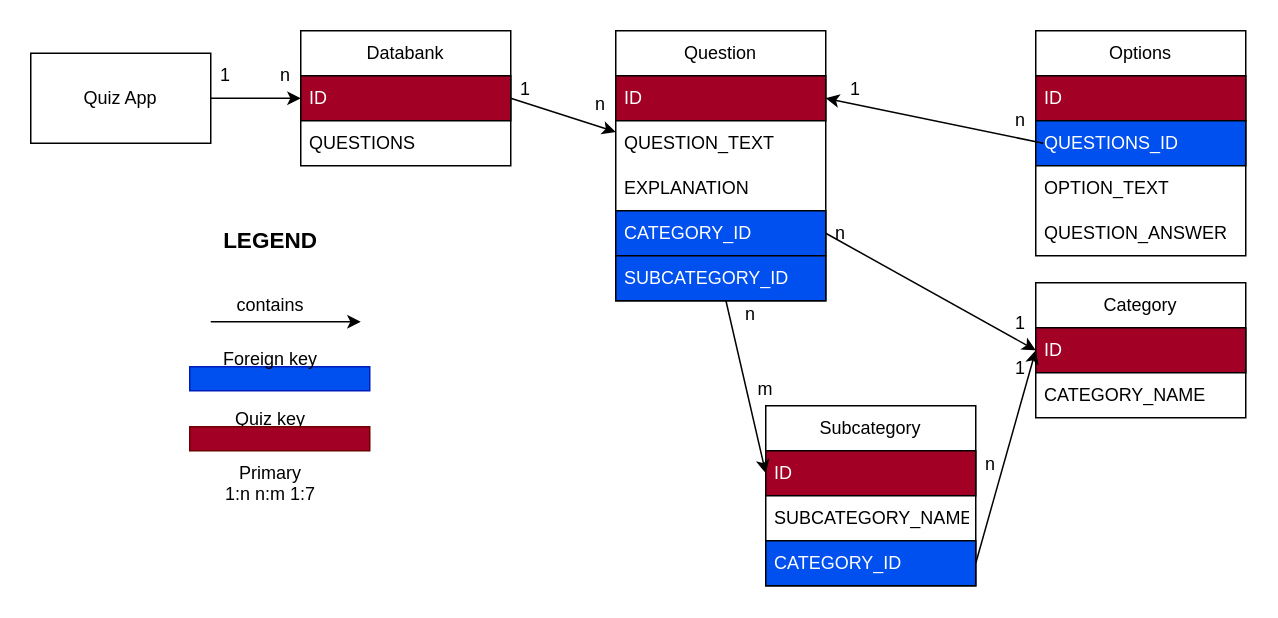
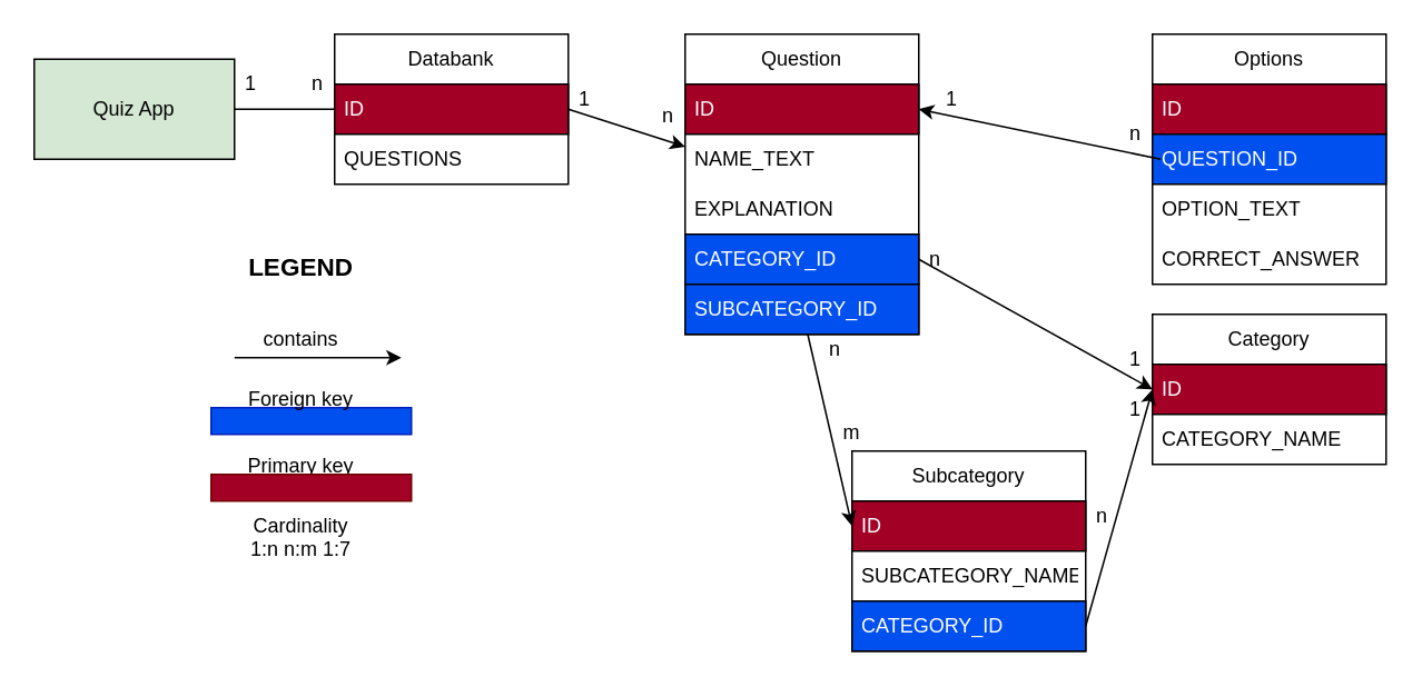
  <mxCell id="0" />
  <mxCell id="1" parent="0" />
  <mxCell id="2" value="Question" style="swimlane;fontStyle=0;childLayout=stackLayout;horizontal=1;startSize=30;horizontalStack=0;resizeParent=1;resizeParentMax=0;resizeLast=0;collapsible=1;marginBottom=0;whiteSpace=wrap;html=1;" parent="1" vertex="1"><mxGeometry x="410" y="20" width="140" height="180" as="geometry" /></mxCell>
  <mxCell id="3" value="ID" style="text;strokeColor=default;fillColor=#a20025;align=left;verticalAlign=middle;spacingLeft=4;spacingRight=4;overflow=hidden;points=[[0,0.5],[1,0.5]];portConstraint=eastwest;rotatable=0;whiteSpace=wrap;html=1;fontColor=#ffffff;" parent="2" vertex="1"><mxGeometry y="30" width="140" height="30" as="geometry" /></mxCell>
- <mxCell id="4" value="QUESTION_TEXT" style="text;strokeColor=none;fillColor=none;align=left;verticalAlign=middle;spacingLeft=4;spacingRight=4;overflow=hidden;points=[[0,0.5],[1,0.5]];portConstraint=eastwest;rotatable=0;whiteSpace=wrap;html=1;" parent="2" vertex="1"><mxGeometry y="60" width="140" height="30" as="geometry" /></mxCell>
+ <mxCell id="4" value="NAME_TEXT" style="text;strokeColor=none;fillColor=none;align=left;verticalAlign=middle;spacingLeft=4;spacingRight=4;overflow=hidden;points=[[0,0.5],[1,0.5]];portConstraint=eastwest;rotatable=0;whiteSpace=wrap;html=1;" parent="2" vertex="1"><mxGeometry y="60" width="140" height="30" as="geometry" /></mxCell>
  <mxCell id="5" value="EXPLANATION" style="text;strokeColor=none;fillColor=none;align=left;verticalAlign=middle;spacingLeft=4;spacingRight=4;overflow=hidden;points=[[0,0.5],[1,0.5]];portConstraint=eastwest;rotatable=0;whiteSpace=wrap;html=1;" parent="2" vertex="1"><mxGeometry y="90" width="140" height="30" as="geometry" /></mxCell>
  <mxCell id="6" value="CATEGORY_ID" style="text;strokeColor=default;fillColor=#0050ef;align=left;verticalAlign=middle;spacingLeft=4;spacingRight=4;overflow=hidden;points=[[0,0.5],[1,0.5]];portConstraint=eastwest;rotatable=0;whiteSpace=wrap;html=1;fontColor=#ffffff;gradientColor=none;" parent="2" vertex="1"><mxGeometry y="120" width="140" height="30" as="geometry" /></mxCell>
  <mxCell id="7" value="SUBCATEGORY_ID" style="text;strokeColor=default;fillColor=#0050ef;align=left;verticalAlign=middle;spacingLeft=4;spacingRight=4;overflow=hidden;points=[[0,0.5],[1,0.5]];portConstraint=eastwest;rotatable=0;whiteSpace=wrap;html=1;fontColor=#ffffff;" parent="2" vertex="1"><mxGeometry y="150" width="140" height="30" as="geometry" /></mxCell>
  <mxCell id="8" value="Options" style="swimlane;fontStyle=0;childLayout=stackLayout;horizontal=1;startSize=30;horizontalStack=0;resizeParent=1;resizeParentMax=0;resizeLast=0;collapsible=1;marginBottom=0;whiteSpace=wrap;html=1;" parent="1" vertex="1"><mxGeometry x="690" y="20" width="140" height="150" as="geometry" /></mxCell>
  <mxCell id="9" value="ID" style="text;strokeColor=default;fillColor=#a20025;align=left;verticalAlign=middle;spacingLeft=4;spacingRight=4;overflow=hidden;points=[[0,0.5],[1,0.5]];portConstraint=eastwest;rotatable=0;whiteSpace=wrap;html=1;fontColor=#ffffff;" parent="8" vertex="1"><mxGeometry y="30" width="140" height="30" as="geometry" /></mxCell>
- <mxCell id="10" value="QUESTIONS_ID" style="text;strokeColor=default;fillColor=#0050ef;align=left;verticalAlign=middle;spacingLeft=4;spacingRight=4;overflow=hidden;points=[[0,0.5],[1,0.5]];portConstraint=eastwest;rotatable=0;whiteSpace=wrap;html=1;fontColor=#ffffff;" parent="8" vertex="1"><mxGeometry y="60" width="140" height="30" as="geometry" /></mxCell>
+ <mxCell id="10" value="QUESTION_ID" style="text;strokeColor=default;fillColor=#0050ef;align=left;verticalAlign=middle;spacingLeft=4;spacingRight=4;overflow=hidden;points=[[0,0.5],[1,0.5]];portConstraint=eastwest;rotatable=0;whiteSpace=wrap;html=1;fontColor=#ffffff;" parent="8" vertex="1"><mxGeometry y="60" width="140" height="30" as="geometry" /></mxCell>
  <mxCell id="11" value="OPTION_TEXT" style="text;strokeColor=none;fillColor=none;align=left;verticalAlign=middle;spacingLeft=4;spacingRight=4;overflow=hidden;points=[[0,0.5],[1,0.5]];portConstraint=eastwest;rotatable=0;whiteSpace=wrap;html=1;" parent="8" vertex="1"><mxGeometry y="90" width="140" height="30" as="geometry" /></mxCell>
- <mxCell id="12" value="QUESTION_ANSWER" style="text;strokeColor=none;fillColor=none;align=left;verticalAlign=middle;spacingLeft=4;spacingRight=4;overflow=hidden;points=[[0,0.5],[1,0.5]];portConstraint=eastwest;rotatable=0;whiteSpace=wrap;html=1;" parent="8" vertex="1"><mxGeometry y="120" width="140" height="30" as="geometry" /></mxCell>
+ <mxCell id="12" value="CORRECT_ANSWER" style="text;strokeColor=none;fillColor=none;align=left;verticalAlign=middle;spacingLeft=4;spacingRight=4;overflow=hidden;points=[[0,0.5],[1,0.5]];portConstraint=eastwest;rotatable=0;whiteSpace=wrap;html=1;" parent="8" vertex="1"><mxGeometry y="120" width="140" height="30" as="geometry" /></mxCell>
  <mxCell id="13" value="" style="endArrow=classic;html=1;exitX=0.75;exitY=1;exitDx=0;exitDy=0;entryX=1;entryY=0.5;entryDx=0;entryDy=0;" parent="1" source="41" target="3" edge="1"><mxGeometry width="50" height="50" relative="1" as="geometry"><mxPoint x="620" y="114" as="sourcePoint" /><mxPoint x="560" y="74" as="targetPoint" /><Array as="points" /></mxGeometry></mxCell>
  <mxCell id="14" value="Category" style="swimlane;fontStyle=0;childLayout=stackLayout;horizontal=1;startSize=30;horizontalStack=0;resizeParent=1;resizeParentMax=0;resizeLast=0;collapsible=1;marginBottom=0;whiteSpace=wrap;html=1;" parent="1" vertex="1"><mxGeometry x="690" y="188" width="140" height="90" as="geometry" /></mxCell>
  <mxCell id="15" value="ID" style="text;strokeColor=default;fillColor=#a20025;align=left;verticalAlign=middle;spacingLeft=4;spacingRight=4;overflow=hidden;points=[[0,0.5],[1,0.5]];portConstraint=eastwest;rotatable=0;whiteSpace=wrap;html=1;fontColor=#ffffff;" parent="14" vertex="1"><mxGeometry y="30" width="140" height="30" as="geometry" /></mxCell>
  <mxCell id="16" value="CATEGORY_NAME" style="text;strokeColor=none;fillColor=none;align=left;verticalAlign=middle;spacingLeft=4;spacingRight=4;overflow=hidden;points=[[0,0.5],[1,0.5]];portConstraint=eastwest;rotatable=0;whiteSpace=wrap;html=1;" parent="14" vertex="1"><mxGeometry y="60" width="140" height="30" as="geometry" /></mxCell>
  <mxCell id="17" value="n" style="text;html=1;strokeColor=none;fillColor=none;align=center;verticalAlign=middle;whiteSpace=wrap;rounded=0;" parent="1" vertex="1"><mxGeometry x="630" y="294" width="60" height="30" as="geometry" /></mxCell>
  <mxCell id="18" value="1" style="text;html=1;strokeColor=none;fillColor=none;align=center;verticalAlign=middle;whiteSpace=wrap;rounded=0;" parent="1" vertex="1"><mxGeometry x="650" y="200" width="60" height="30" as="geometry" /></mxCell>
  <mxCell id="19" value="Subcategory" style="swimlane;fontStyle=0;childLayout=stackLayout;horizontal=1;startSize=30;horizontalStack=0;resizeParent=1;resizeParentMax=0;resizeLast=0;collapsible=1;marginBottom=0;whiteSpace=wrap;html=1;" parent="1" vertex="1"><mxGeometry x="510" y="270" width="140" height="120" as="geometry" /></mxCell>
  <mxCell id="20" value="ID" style="text;strokeColor=default;fillColor=#a20025;align=left;verticalAlign=middle;spacingLeft=4;spacingRight=4;overflow=hidden;points=[[0,0.5],[1,0.5]];portConstraint=eastwest;rotatable=0;whiteSpace=wrap;html=1;fontColor=#ffffff;" parent="19" vertex="1"><mxGeometry y="30" width="140" height="30" as="geometry" /></mxCell>
  <mxCell id="21" value="SUBCATEGORY_NAME" style="text;strokeColor=none;fillColor=none;align=left;verticalAlign=middle;spacingLeft=4;spacingRight=4;overflow=hidden;points=[[0,0.5],[1,0.5]];portConstraint=eastwest;rotatable=0;whiteSpace=wrap;html=1;" parent="19" vertex="1"><mxGeometry y="60" width="140" height="30" as="geometry" /></mxCell>
  <mxCell id="22" value="CATEGORY_ID" style="text;strokeColor=default;fillColor=#0050ef;align=left;verticalAlign=middle;spacingLeft=4;spacingRight=4;overflow=hidden;points=[[0,0.5],[1,0.5]];portConstraint=eastwest;rotatable=0;whiteSpace=wrap;html=1;fontColor=#ffffff;" vertex="1" parent="19"><mxGeometry y="90" width="140" height="30" as="geometry" /></mxCell>
  <mxCell id="23" value="" style="endArrow=classic;html=1;exitX=1;exitY=0.5;exitDx=0;exitDy=0;entryX=0;entryY=0.5;entryDx=0;entryDy=0;" parent="1" source="6" target="15" edge="1"><mxGeometry width="50" height="50" relative="1" as="geometry"><mxPoint x="580" y="274" as="sourcePoint" /><mxPoint x="606.831" y="424" as="targetPoint" /></mxGeometry></mxCell>
  <mxCell id="24" value="n" style="text;html=1;strokeColor=none;fillColor=none;align=center;verticalAlign=middle;whiteSpace=wrap;rounded=0;" parent="1" vertex="1"><mxGeometry x="530" y="140" width="60" height="30" as="geometry" /></mxCell>
  <mxCell id="25" value="" style="endArrow=classic;html=1;exitX=1;exitY=0.5;exitDx=0;exitDy=0;entryX=0;entryY=0.5;entryDx=0;entryDy=0;" parent="1" source="22" edge="1" target="15"><mxGeometry width="50" height="50" relative="1" as="geometry"><mxPoint x="640" y="374" as="sourcePoint" /><mxPoint x="660" y="244" as="targetPoint" /></mxGeometry></mxCell>
  <mxCell id="26" value="Databank" style="swimlane;fontStyle=0;childLayout=stackLayout;horizontal=1;startSize=30;horizontalStack=0;resizeParent=1;resizeParentMax=0;resizeLast=0;collapsible=1;marginBottom=0;whiteSpace=wrap;html=1;" parent="1" vertex="1"><mxGeometry x="200" y="20" width="140" height="90" as="geometry" /></mxCell>
  <mxCell id="27" value="ID" style="text;strokeColor=default;fillColor=#a20025;align=left;verticalAlign=middle;spacingLeft=4;spacingRight=4;overflow=hidden;points=[[0,0.5],[1,0.5]];portConstraint=eastwest;rotatable=0;whiteSpace=wrap;html=1;fontColor=#ffffff;" parent="26" vertex="1"><mxGeometry y="30" width="140" height="30" as="geometry" /></mxCell>
  <mxCell id="28" value="QUESTIONS" style="text;strokeColor=none;fillColor=none;align=left;verticalAlign=middle;spacingLeft=4;spacingRight=4;overflow=hidden;points=[[0,0.5],[1,0.5]];portConstraint=eastwest;rotatable=0;whiteSpace=wrap;html=1;" parent="26" vertex="1"><mxGeometry y="60" width="140" height="30" as="geometry" /></mxCell>
- <mxCell id="29" value="Quiz App" style="rounded=0;whiteSpace=wrap;html=1;" parent="1" vertex="1"><mxGeometry x="20" y="35" width="120" height="60" as="geometry" /></mxCell>
- <mxCell id="30" value="" style="endArrow=classic;html=1;" parent="1" source="29" target="26" edge="1"><mxGeometry width="50" height="50" relative="1" as="geometry"><mxPoint x="460" y="-246" as="sourcePoint" /><mxPoint x="500" y="-266" as="targetPoint" /></mxGeometry></mxCell>
+ <mxCell id="29" value="Quiz App" style="rounded=0;whiteSpace=wrap;html=1;fillColor=#d5e8d4;" parent="1" vertex="1"><mxGeometry x="20" y="35" width="120" height="60" as="geometry" /></mxCell>
+ <mxCell id="30" value="" style="endArrow=none;html=1;" parent="1" source="29" target="26" edge="1"><mxGeometry width="50" height="50" relative="1" as="geometry"><mxPoint x="460" y="-246" as="sourcePoint" /><mxPoint x="500" y="-266" as="targetPoint" /></mxGeometry></mxCell>
  <mxCell id="31" value="1" style="text;html=1;strokeColor=none;fillColor=none;align=center;verticalAlign=middle;whiteSpace=wrap;rounded=0;" parent="1" vertex="1"><mxGeometry x="120" y="35" width="60" height="30" as="geometry" /></mxCell>
  <mxCell id="32" value="n" style="text;html=1;strokeColor=none;fillColor=none;align=center;verticalAlign=middle;whiteSpace=wrap;rounded=0;" parent="1" vertex="1"><mxGeometry x="160" y="35" width="60" height="30" as="geometry" /></mxCell>
  <mxCell id="33" value="" style="endArrow=classic;html=1;exitX=1;exitY=0.5;exitDx=0;exitDy=0;" parent="1" source="27" target="2" edge="1"><mxGeometry width="50" height="50" relative="1" as="geometry"><mxPoint x="490" y="-36" as="sourcePoint" /><mxPoint x="510" y="-46" as="targetPoint" /></mxGeometry></mxCell>
  <mxCell id="34" value="1" style="text;html=1;strokeColor=none;fillColor=none;align=center;verticalAlign=middle;whiteSpace=wrap;rounded=0;" parent="1" vertex="1"><mxGeometry x="320" y="44" width="60" height="30" as="geometry" /></mxCell>
  <mxCell id="35" value="n" style="text;html=1;strokeColor=none;fillColor=none;align=center;verticalAlign=middle;whiteSpace=wrap;rounded=0;" parent="1" vertex="1"><mxGeometry x="370" y="54" width="60" height="30" as="geometry" /></mxCell>
  <mxCell id="36" value="n" style="text;html=1;strokeColor=none;fillColor=none;align=center;verticalAlign=middle;whiteSpace=wrap;rounded=0;" parent="1" vertex="1"><mxGeometry x="470" y="194" width="60" height="30" as="geometry" /></mxCell>
  <mxCell id="37" value="m" style="text;html=1;strokeColor=none;fillColor=none;align=center;verticalAlign=middle;whiteSpace=wrap;rounded=0;" parent="1" vertex="1"><mxGeometry x="480" y="244" width="60" height="30" as="geometry" /></mxCell>
  <mxCell id="38" value="" style="endArrow=classic;html=1;" parent="1" edge="1"><mxGeometry width="50" height="50" relative="1" as="geometry"><mxPoint x="140" y="214" as="sourcePoint" /><mxPoint x="240" y="214" as="targetPoint" /></mxGeometry></mxCell>
  <mxCell id="39" value="contains" style="text;html=1;strokeColor=none;fillColor=none;align=center;verticalAlign=middle;whiteSpace=wrap;rounded=0;" parent="1" vertex="1"><mxGeometry x="150" y="188" width="60" height="30" as="geometry" /></mxCell>
  <mxCell id="40" value="&lt;b&gt;&lt;font style=&quot;font-size: 15px;&quot;&gt;LEGEND&lt;/font&gt;&lt;/b&gt;" style="text;html=1;strokeColor=none;fillColor=none;align=center;verticalAlign=middle;whiteSpace=wrap;rounded=0;" parent="1" vertex="1"><mxGeometry x="150" y="144" width="60" height="30" as="geometry" /></mxCell>
  <mxCell id="41" value="n" style="text;html=1;strokeColor=none;fillColor=none;align=center;verticalAlign=middle;whiteSpace=wrap;rounded=0;" parent="1" vertex="1"><mxGeometry x="650" y="65" width="60" height="30" as="geometry" /></mxCell>
  <mxCell id="42" value="" style="rounded=0;whiteSpace=wrap;html=1;fillColor=#0050ef;fontColor=#ffffff;strokeColor=#001DBC;" parent="1" vertex="1"><mxGeometry x="126" y="244" width="120" height="16" as="geometry" /></mxCell>
  <mxCell id="43" value="" style="edgeStyle=none;html=1;startArrow=none;dashed=1;" parent="1" source="47" target="46" edge="1"><mxGeometry relative="1" as="geometry" /></mxCell>
  <mxCell id="44" value="Foreign key" style="text;html=1;strokeColor=none;fillColor=none;align=center;verticalAlign=middle;whiteSpace=wrap;rounded=0;" parent="1" vertex="1"><mxGeometry x="135" y="224" width="90" height="30" as="geometry" /></mxCell>
  <mxCell id="45" value="1:n n:m 1:7" style="text;html=1;strokeColor=none;fillColor=none;align=center;verticalAlign=middle;whiteSpace=wrap;rounded=0;" parent="1" vertex="1"><mxGeometry x="145" y="314" width="70" height="30" as="geometry" /></mxCell>
- <mxCell id="46" value="Primary" style="text;html=1;strokeColor=none;fillColor=none;align=center;verticalAlign=middle;whiteSpace=wrap;rounded=0;" parent="1" vertex="1"><mxGeometry x="150" y="300" width="60" height="30" as="geometry" /></mxCell>
- <mxCell id="47" value="Quiz key" style="text;html=1;strokeColor=none;fillColor=none;align=center;verticalAlign=middle;whiteSpace=wrap;rounded=0;" parent="1" vertex="1"><mxGeometry x="135" y="264" width="90" height="30" as="geometry" /></mxCell>
+ <mxCell id="46" value="Cardinality" style="text;html=1;strokeColor=none;fillColor=none;align=center;verticalAlign=middle;whiteSpace=wrap;rounded=0;" parent="1" vertex="1"><mxGeometry x="150" y="300" width="60" height="30" as="geometry" /></mxCell>
+ <mxCell id="47" value="Primary key" style="text;html=1;strokeColor=none;fillColor=none;align=center;verticalAlign=middle;whiteSpace=wrap;rounded=0;" parent="1" vertex="1"><mxGeometry x="135" y="264" width="90" height="30" as="geometry" /></mxCell>
  <mxCell id="48" value="" style="rounded=0;whiteSpace=wrap;html=1;fillColor=#a20025;fontColor=#ffffff;strokeColor=#6F0000;" parent="1" vertex="1"><mxGeometry x="126" y="284" width="120" height="16" as="geometry" /></mxCell>
  <mxCell id="49" value="1" style="text;html=1;strokeColor=none;fillColor=none;align=center;verticalAlign=middle;whiteSpace=wrap;rounded=0;" parent="1" vertex="1"><mxGeometry x="650" y="230" width="60" height="30" as="geometry" /></mxCell>
  <mxCell id="50" value="" style="endArrow=classic;html=1;entryX=0;entryY=0.5;entryDx=0;entryDy=0;" parent="1" source="7" target="20" edge="1"><mxGeometry width="50" height="50" relative="1" as="geometry"><mxPoint x="400" y="374" as="sourcePoint" /><mxPoint x="450" y="324" as="targetPoint" /><Array as="points" /></mxGeometry></mxCell>
  <mxCell id="51" value="1" style="text;html=1;strokeColor=none;fillColor=none;align=center;verticalAlign=middle;whiteSpace=wrap;rounded=0;" parent="1" vertex="1"><mxGeometry x="540" y="44" width="60" height="30" as="geometry" /></mxCell>
